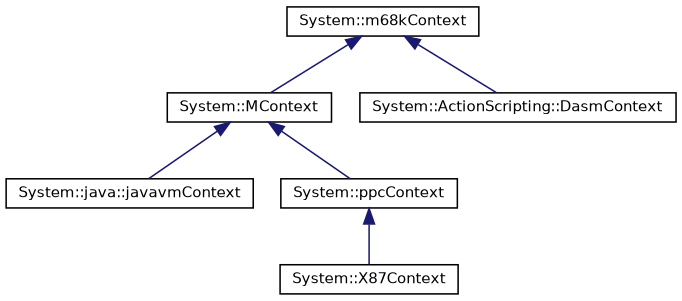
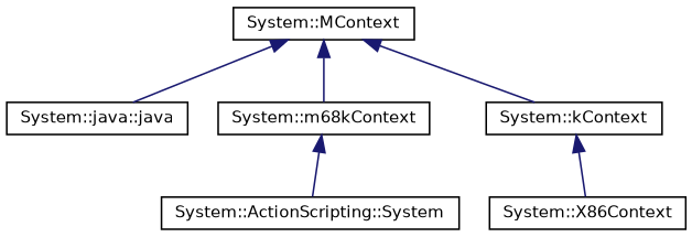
  digraph {
    rankdir=TB
    node [color=black fillcolor=white fontname=Helvetica fontsize=10 shape=record style=filled]
    edge [color=midnightblue dir=back fontname=Helvetica fontsize=10 labelfontname=Helvetica labelfontsize=10 style=solid]
    n1 [height=0.2 label="System::MContext" width=0.4]
-   n2 [height=0.2 label="System::java::javavmContext" width=0.4]
+   n2 [height=0.2 label="System::java::java" width=0.4]
    n3 [height=0.2 label="System::m68kContext" width=0.4]
-   n4 [height=0.2 label="System::ppcContext" width=0.4]
-   n5 [height=0.2 label="System::ActionScripting::DasmContext" width=0.4]
-   n6 [height=0.2 label="System::X87Context" width=0.4]
+   n4 [height=0.2 label="System::kContext" width=0.4]
+   n5 [height=0.2 label="System::ActionScripting::System" width=0.4]
+   n6 [height=0.2 label="System::X86Context" width=0.4]
    n1 -> n2
-   n3 -> n1
+   n1 -> n3
    n1 -> n4
    n3 -> n5
    n4 -> n6
  }
